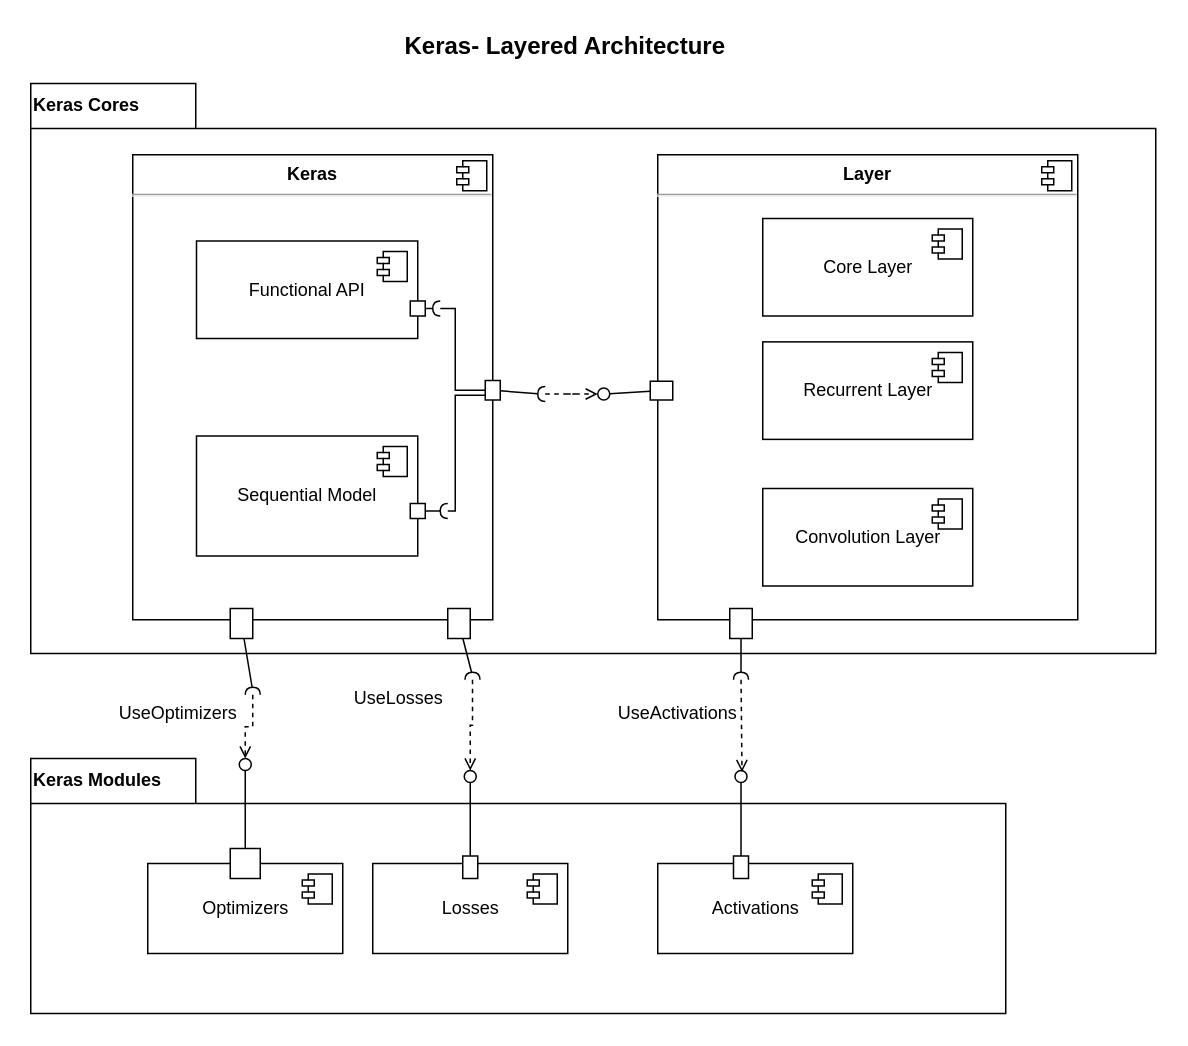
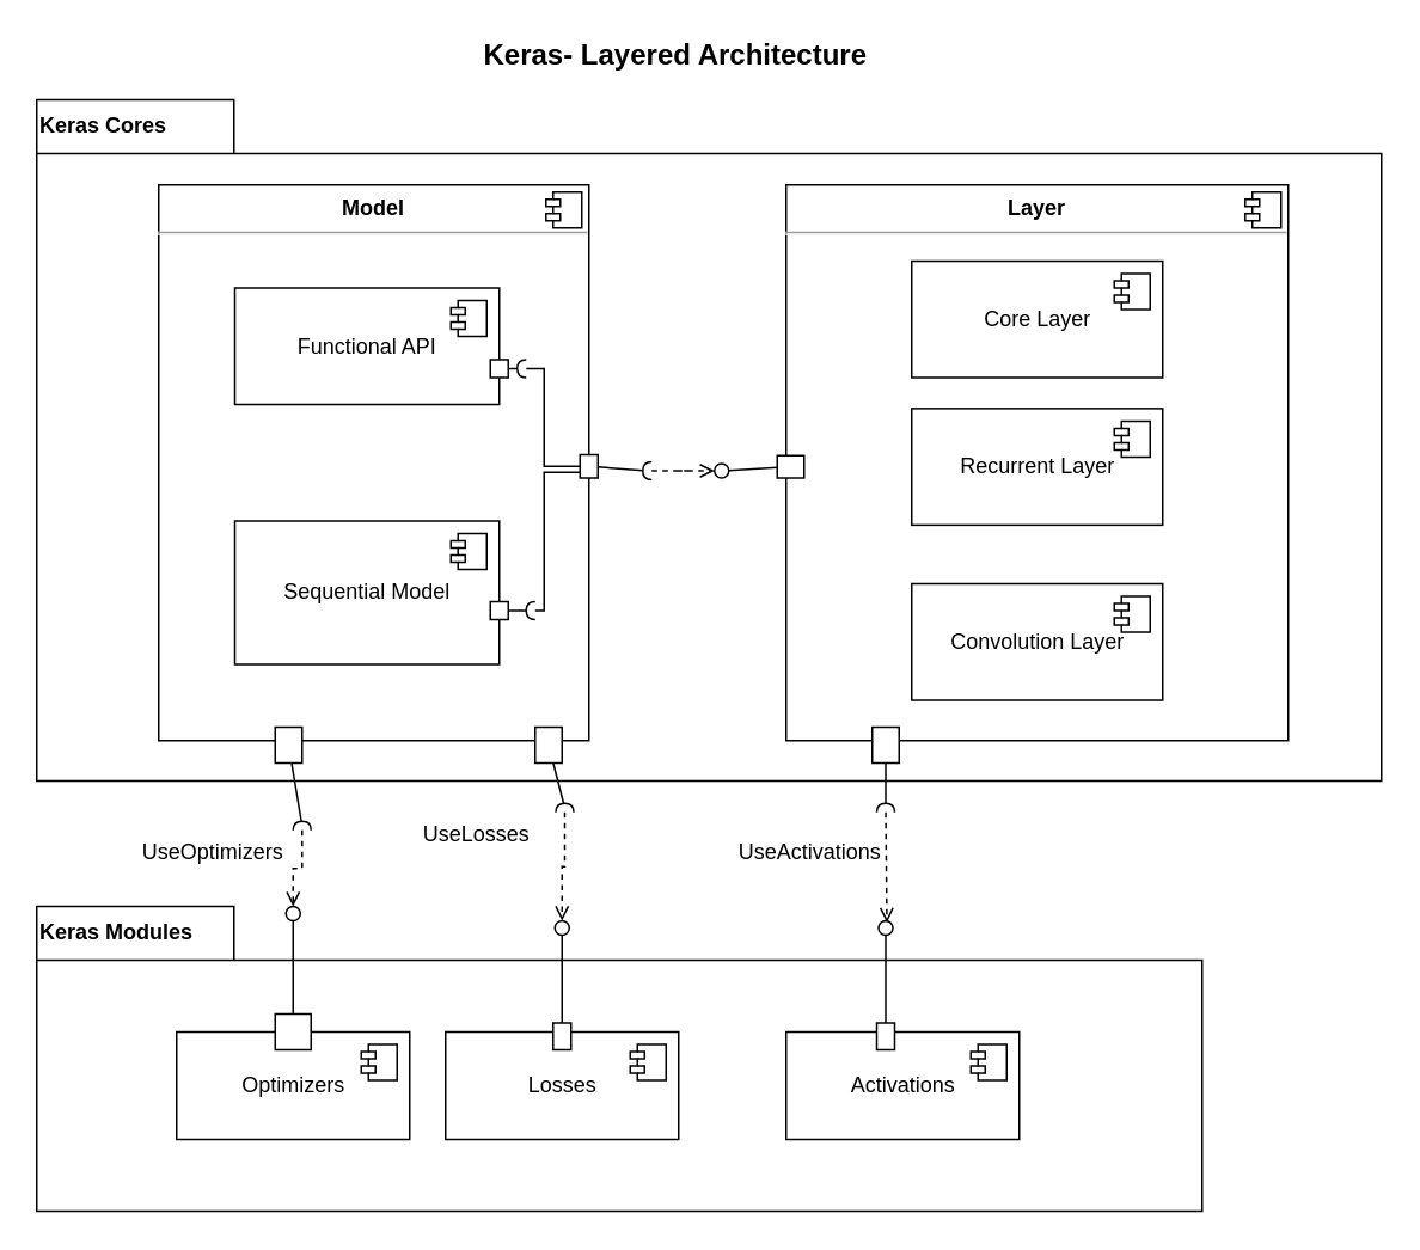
  <mxCell id="0" />
  <mxCell id="1" parent="0" />
  <mxCell id="2" value="Keras Modules" style="shape=folder;fontStyle=1;tabWidth=110;tabHeight=30;tabPosition=left;html=1;boundedLbl=1;labelInHeader=1;container=1;collapsible=0;recursiveResize=0;fillColor=default;align=left;" parent="1" vertex="1"><mxGeometry x="20" y="505" width="650" height="170" as="geometry" /></mxCell>
  <mxCell id="3" value="Keras Cores" style="shape=folder;fontStyle=1;tabWidth=110;tabHeight=30;tabPosition=left;html=1;boundedLbl=1;labelInHeader=1;container=1;collapsible=0;recursiveResize=0;fillColor=default;align=left;" parent="1" vertex="1"><mxGeometry x="20" y="55" width="750" height="380" as="geometry" /></mxCell>
  <mxCell id="4" value="&lt;p style=&quot;margin: 0px ; margin-top: 6px ; text-align: center&quot;&gt;&lt;b&gt;Layer&lt;/b&gt;&lt;/p&gt;&lt;hr&gt;&lt;p style=&quot;margin: 0px ; margin-left: 8px&quot;&gt;&lt;br&gt;&lt;br&gt;&lt;/p&gt;" style="align=left;overflow=fill;html=1;dropTarget=0;fillColor=default;" parent="1" vertex="1"><mxGeometry x="438" y="102.5" width="280" height="310" as="geometry" /></mxCell>
  <mxCell id="5" value="" style="shape=component;jettyWidth=8;jettyHeight=4;align=left;" parent="4" vertex="1"><mxGeometry x="1" width="20" height="20" relative="1" as="geometry"><mxPoint x="-24" y="4" as="offset" /></mxGeometry></mxCell>
- <mxCell id="6" value="&lt;p style=&quot;margin: 0px ; margin-top: 6px ; text-align: center&quot;&gt;&lt;b&gt;Keras&lt;/b&gt;&lt;/p&gt;&lt;hr&gt;&lt;p style=&quot;margin: 0px ; margin-left: 8px&quot;&gt;&lt;br&gt;&lt;br&gt;&lt;/p&gt;" style="align=left;overflow=fill;html=1;dropTarget=0;fillColor=default;" parent="1" vertex="1"><mxGeometry x="88" y="102.5" width="240" height="310" as="geometry" /></mxCell>
+ <mxCell id="6" value="&lt;p style=&quot;margin: 0px ; margin-top: 6px ; text-align: center&quot;&gt;&lt;b&gt;Model&lt;/b&gt;&lt;/p&gt;&lt;hr&gt;&lt;p style=&quot;margin: 0px ; margin-left: 8px&quot;&gt;&lt;br&gt;&lt;br&gt;&lt;/p&gt;" style="align=left;overflow=fill;html=1;dropTarget=0;fillColor=default;" parent="1" vertex="1"><mxGeometry x="88" y="102.5" width="240" height="310" as="geometry" /></mxCell>
  <mxCell id="7" value="" style="shape=component;jettyWidth=8;jettyHeight=4;align=left;" parent="6" vertex="1"><mxGeometry x="1" width="20" height="20" relative="1" as="geometry"><mxPoint x="-24" y="4" as="offset" /></mxGeometry></mxCell>
  <mxCell id="8" value="Sequential Model" style="html=1;dropTarget=0;" parent="1" vertex="1"><mxGeometry x="130.5" y="290" width="147.5" height="80" as="geometry" /></mxCell>
  <mxCell id="9" value="" style="shape=module;jettyWidth=8;jettyHeight=4;" parent="8" vertex="1"><mxGeometry x="1" width="20" height="20" relative="1" as="geometry"><mxPoint x="-27" y="7" as="offset" /></mxGeometry></mxCell>
  <mxCell id="10" value="Activations" style="html=1;dropTarget=0;" parent="1" vertex="1"><mxGeometry x="438" y="575" width="130" height="60" as="geometry" /></mxCell>
  <mxCell id="11" value="" style="shape=module;jettyWidth=8;jettyHeight=4;" parent="10" vertex="1"><mxGeometry x="1" width="20" height="20" relative="1" as="geometry"><mxPoint x="-27" y="7" as="offset" /></mxGeometry></mxCell>
  <mxCell id="12" value="Losses" style="html=1;dropTarget=0;" parent="1" vertex="1"><mxGeometry x="248" y="575" width="130" height="60" as="geometry" /></mxCell>
  <mxCell id="13" value="" style="shape=module;jettyWidth=8;jettyHeight=4;" parent="12" vertex="1"><mxGeometry x="1" width="20" height="20" relative="1" as="geometry"><mxPoint x="-27" y="7" as="offset" /></mxGeometry></mxCell>
  <mxCell id="14" value="Optimizers" style="html=1;dropTarget=0;" parent="1" vertex="1"><mxGeometry x="98" y="575" width="130" height="60" as="geometry" /></mxCell>
  <mxCell id="15" value="" style="shape=module;jettyWidth=8;jettyHeight=4;" parent="14" vertex="1"><mxGeometry x="1" width="20" height="20" relative="1" as="geometry"><mxPoint x="-27" y="7" as="offset" /></mxGeometry></mxCell>
  <mxCell id="16" value="Functional API" style="html=1;dropTarget=0;" parent="1" vertex="1"><mxGeometry x="130.5" y="160" width="147.5" height="65" as="geometry" /></mxCell>
  <mxCell id="17" value="" style="shape=module;jettyWidth=8;jettyHeight=4;" parent="16" vertex="1"><mxGeometry x="1" width="20" height="20" relative="1" as="geometry"><mxPoint x="-27" y="7" as="offset" /></mxGeometry></mxCell>
  <mxCell id="18" value="Core Layer" style="html=1;dropTarget=0;" parent="1" vertex="1"><mxGeometry x="508" y="145" width="140" height="65" as="geometry" /></mxCell>
  <mxCell id="19" value="" style="shape=module;jettyWidth=8;jettyHeight=4;" parent="18" vertex="1"><mxGeometry x="1" width="20" height="20" relative="1" as="geometry"><mxPoint x="-27" y="7" as="offset" /></mxGeometry></mxCell>
  <mxCell id="20" value="Recurrent Layer" style="html=1;dropTarget=0;" parent="1" vertex="1"><mxGeometry x="508" y="227.25" width="140" height="65" as="geometry" /></mxCell>
  <mxCell id="21" value="" style="shape=module;jettyWidth=8;jettyHeight=4;" parent="20" vertex="1"><mxGeometry x="1" width="20" height="20" relative="1" as="geometry"><mxPoint x="-27" y="7" as="offset" /></mxGeometry></mxCell>
  <mxCell id="22" value="Convolution Layer" style="html=1;dropTarget=0;" parent="1" vertex="1"><mxGeometry x="508" y="325" width="140" height="65" as="geometry" /></mxCell>
  <mxCell id="23" value="" style="shape=module;jettyWidth=8;jettyHeight=4;" parent="22" vertex="1"><mxGeometry x="1" width="20" height="20" relative="1" as="geometry"><mxPoint x="-27" y="7" as="offset" /></mxGeometry></mxCell>
  <mxCell id="24" value="" style="html=1;rounded=0;fillColor=default;align=left;" parent="1" vertex="1"><mxGeometry x="433" y="253.5" width="15" height="12.5" as="geometry" /></mxCell>
  <mxCell id="25" value="" style="endArrow=none;html=1;rounded=0;align=center;verticalAlign=top;endFill=0;labelBackgroundColor=none;endSize=2;" parent="1" source="24" target="26" edge="1"><mxGeometry relative="1" as="geometry" /></mxCell>
  <mxCell id="26" value="" style="ellipse;html=1;fontSize=11;align=center;fillColor=none;points=[];aspect=fixed;resizable=0;verticalAlign=bottom;labelPosition=center;verticalLabelPosition=top;flipH=1;" parent="1" vertex="1"><mxGeometry x="398" y="258" width="8" height="8" as="geometry" /></mxCell>
  <mxCell id="27" value="" style="html=1;rounded=0;fillColor=default;align=left;" parent="1" vertex="1"><mxGeometry x="323" y="253" width="10" height="13" as="geometry" /></mxCell>
  <mxCell id="28" value="" style="endArrow=none;html=1;rounded=0;align=center;verticalAlign=top;endFill=0;labelBackgroundColor=none;endSize=2;" parent="1" source="27" target="30" edge="1"><mxGeometry relative="1" as="geometry" /></mxCell>
  <mxCell id="29" style="edgeStyle=orthogonalEdgeStyle;rounded=0;orthogonalLoop=1;jettySize=auto;html=1;dashed=1;endArrow=open;endFill=0;" parent="1" source="30" target="26" edge="1"><mxGeometry relative="1" as="geometry" /></mxCell>
  <mxCell id="30" value="" style="shape=requiredInterface;html=1;fontSize=11;align=center;fillColor=none;points=[];aspect=fixed;resizable=0;verticalAlign=bottom;labelPosition=center;verticalLabelPosition=top;flipH=1;" parent="1" vertex="1"><mxGeometry x="358" y="257" width="5" height="10" as="geometry" /></mxCell>
  <mxCell id="31" value="" style="html=1;rounded=0;fillColor=default;align=left;" parent="1" vertex="1"><mxGeometry x="273" y="200" width="10" height="10" as="geometry" /></mxCell>
  <mxCell id="32" value="" style="endArrow=none;html=1;rounded=0;align=center;verticalAlign=top;endFill=0;labelBackgroundColor=none;endSize=2;" parent="1" source="31" target="34" edge="1"><mxGeometry relative="1" as="geometry" /></mxCell>
  <mxCell id="33" style="edgeStyle=orthogonalEdgeStyle;rounded=0;orthogonalLoop=1;jettySize=auto;html=1;entryX=0;entryY=0.5;entryDx=0;entryDy=0;endArrow=none;endFill=0;" parent="1" source="34" target="27" edge="1"><mxGeometry relative="1" as="geometry"><Array as="points"><mxPoint x="303" y="205" /><mxPoint x="303" y="260" /></Array></mxGeometry></mxCell>
  <mxCell id="34" value="" style="shape=requiredInterface;html=1;fontSize=11;align=center;fillColor=none;points=[];aspect=fixed;resizable=0;verticalAlign=bottom;labelPosition=center;verticalLabelPosition=top;flipH=1;" parent="1" vertex="1"><mxGeometry x="288" y="200" width="5" height="10" as="geometry" /></mxCell>
  <mxCell id="35" value="" style="html=1;rounded=0;fillColor=default;align=left;" parent="1" vertex="1"><mxGeometry x="273" y="335" width="10" height="10" as="geometry" /></mxCell>
  <mxCell id="36" value="" style="endArrow=none;html=1;rounded=0;align=center;verticalAlign=top;endFill=0;labelBackgroundColor=none;endSize=2;" parent="1" source="35" target="38" edge="1"><mxGeometry relative="1" as="geometry" /></mxCell>
  <mxCell id="37" style="edgeStyle=orthogonalEdgeStyle;rounded=0;orthogonalLoop=1;jettySize=auto;html=1;entryX=0;entryY=0.75;entryDx=0;entryDy=0;endArrow=none;endFill=0;" parent="1" source="38" target="27" edge="1"><mxGeometry relative="1" as="geometry"><Array as="points"><mxPoint x="303" y="340" /><mxPoint x="303" y="263" /></Array></mxGeometry></mxCell>
  <mxCell id="38" value="" style="shape=requiredInterface;html=1;fontSize=11;align=center;fillColor=none;points=[];aspect=fixed;resizable=0;verticalAlign=bottom;labelPosition=center;verticalLabelPosition=top;flipH=1;" parent="1" vertex="1"><mxGeometry x="293" y="335" width="5" height="10" as="geometry" /></mxCell>
  <mxCell id="39" value="" style="html=1;rounded=0;fillColor=default;align=left;" parent="1" vertex="1"><mxGeometry x="153" y="565" width="20" height="20" as="geometry" /></mxCell>
  <mxCell id="40" value="" style="endArrow=none;html=1;rounded=0;align=center;verticalAlign=top;endFill=0;labelBackgroundColor=none;endSize=2;" parent="1" source="39" target="41" edge="1"><mxGeometry relative="1" as="geometry" /></mxCell>
  <mxCell id="41" value="" style="ellipse;html=1;fontSize=11;align=center;fillColor=none;points=[];aspect=fixed;resizable=0;verticalAlign=bottom;labelPosition=center;verticalLabelPosition=top;flipH=1;" parent="1" vertex="1"><mxGeometry x="159" y="505" width="8" height="8" as="geometry" /></mxCell>
  <mxCell id="42" value="" style="html=1;rounded=0;fillColor=default;align=left;" parent="1" vertex="1"><mxGeometry x="153" y="405" width="15" height="20" as="geometry" /></mxCell>
  <mxCell id="43" value="" style="endArrow=none;html=1;rounded=0;align=center;verticalAlign=top;endFill=0;labelBackgroundColor=none;endSize=2;" parent="1" source="42" target="45" edge="1"><mxGeometry relative="1" as="geometry" /></mxCell>
  <mxCell id="44" style="edgeStyle=orthogonalEdgeStyle;rounded=0;orthogonalLoop=1;jettySize=auto;html=1;endArrow=open;endFill=0;dashed=1;" parent="1" source="45" target="41" edge="1"><mxGeometry relative="1" as="geometry" /></mxCell>
  <mxCell id="45" value="" style="shape=requiredInterface;html=1;fontSize=11;align=center;fillColor=none;points=[];aspect=fixed;resizable=0;verticalAlign=bottom;labelPosition=center;verticalLabelPosition=top;flipH=1;rotation=90;" parent="1" vertex="1"><mxGeometry x="165.5" y="455" width="5" height="10" as="geometry" /></mxCell>
  <mxCell id="46" value="UseOptimizers&lt;span style=&quot;color: rgba(0 , 0 , 0 , 0) ; font-family: monospace ; font-size: 0px&quot;&gt;%3CmxGraphModel%3E%3Croot%3E%3CmxCell%20id%3D%220%22%2F%3E%3CmxCell%20id%3D%221%22%20parent%3D%220%22%2F%3E%3CmxCell%20id%3D%222%22%20value%3D%22UseLayers%22%20style%3D%22text%3Bhtml%3D1%3Balign%3Dcenter%3BverticalAlign%3Dmiddle%3Bresizable%3D0%3Bpoints%3D%5B%5D%3Bautosize%3D1%3BstrokeColor%3Dnone%3BfillColor%3Dnone%3B%22%20vertex%3D%221%22%20parent%3D%221%22%3E%3CmxGeometry%20x%3D%22465%22%20y%3D%22262%22%20width%3D%2270%22%20height%3D%2220%22%20as%3D%22geometry%22%2F%3E%3C%2FmxCell%3E%3C%2Froot%3E%3C%2FmxGraphModel%3EOp&lt;/span&gt;" style="text;html=1;align=center;verticalAlign=middle;resizable=0;points=[];autosize=1;strokeColor=none;fillColor=none;" parent="1" vertex="1"><mxGeometry x="73" y="465" width="90" height="20" as="geometry" /></mxCell>
  <mxCell id="47" value="" style="html=1;rounded=0;fillColor=default;align=left;" parent="1" vertex="1"><mxGeometry x="308" y="570" width="10" height="15" as="geometry" /></mxCell>
  <mxCell id="48" value="" style="endArrow=none;html=1;rounded=0;align=center;verticalAlign=top;endFill=0;labelBackgroundColor=none;endSize=2;" parent="1" source="47" target="49" edge="1"><mxGeometry relative="1" as="geometry" /></mxCell>
  <mxCell id="49" value="" style="ellipse;html=1;fontSize=11;align=center;fillColor=none;points=[];aspect=fixed;resizable=0;verticalAlign=bottom;labelPosition=center;verticalLabelPosition=top;flipH=1;" parent="1" vertex="1"><mxGeometry x="309" y="513" width="8" height="8" as="geometry" /></mxCell>
  <mxCell id="50" value="" style="html=1;rounded=0;fillColor=default;align=left;" parent="1" vertex="1"><mxGeometry x="298" y="405" width="15" height="20" as="geometry" /></mxCell>
  <mxCell id="51" value="" style="endArrow=none;html=1;rounded=0;align=center;verticalAlign=top;endFill=0;labelBackgroundColor=none;endSize=2;" parent="1" source="50" target="53" edge="1"><mxGeometry relative="1" as="geometry" /></mxCell>
  <mxCell id="52" style="edgeStyle=orthogonalEdgeStyle;rounded=0;orthogonalLoop=1;jettySize=auto;html=1;endArrow=open;endFill=0;dashed=1;" parent="1" source="53" target="49" edge="1"><mxGeometry relative="1" as="geometry"><mxPoint x="309.5" y="495" as="targetPoint" /></mxGeometry></mxCell>
  <mxCell id="53" value="" style="shape=requiredInterface;html=1;fontSize=11;align=center;fillColor=none;points=[];aspect=fixed;resizable=0;verticalAlign=bottom;labelPosition=center;verticalLabelPosition=top;flipH=1;rotation=90;" parent="1" vertex="1"><mxGeometry x="312" y="445" width="5" height="10" as="geometry" /></mxCell>
  <mxCell id="54" value="UseLosses&lt;span style=&quot;color: rgba(0 , 0 , 0 , 0) ; font-family: monospace ; font-size: 0px&quot;&gt;%3CmxGraphModel%3E%3Croot%3E%3CmxCell%20id%3D%220%22%2F%3E%3CmxCell%20id%3D%221%22%20parent%3D%220%22%2F%3E%3CmxCell%20id%3D%222%22%20value%3D%22UseLayers%22%20style%3D%22text%3Bhtml%3D1%3Balign%3Dcenter%3BverticalAlign%3Dmiddle%3Bresizable%3D0%3Bpoints%3D%5B%5D%3Bautosize%3D1%3BstrokeColor%3Dnone%3BfillColor%3Dnone%3B%22%20vertex%3D%221%22%20parent%3D%221%22%3E%3CmxGeometry%20x%3D%22465%22%20y%3D%22262%22%20width%3D%2270%22%20height%3D%2220%22%20as%3D%22geometry%22%2F%3E%3C%2FmxCell%3E%3C%2Froot%3E%3C%2FmxGraphModel%3EOp&lt;/span&gt;" style="text;html=1;align=center;verticalAlign=middle;resizable=0;points=[];autosize=1;strokeColor=none;fillColor=none;" parent="1" vertex="1"><mxGeometry x="229.5" y="455" width="70" height="20" as="geometry" /></mxCell>
  <mxCell id="55" value="" style="html=1;rounded=0;fillColor=default;align=left;" parent="1" vertex="1"><mxGeometry x="486" y="405" width="15" height="20" as="geometry" /></mxCell>
  <mxCell id="56" value="" style="endArrow=none;html=1;rounded=0;align=center;verticalAlign=top;endFill=0;labelBackgroundColor=none;endSize=2;" parent="1" source="55" target="58" edge="1"><mxGeometry relative="1" as="geometry" /></mxCell>
  <mxCell id="57" style="edgeStyle=orthogonalEdgeStyle;rounded=0;orthogonalLoop=1;jettySize=auto;html=1;endArrow=open;endFill=0;dashed=1;entryX=0.417;entryY=0.125;entryDx=0;entryDy=0;entryPerimeter=0;" parent="1" source="58" target="62" edge="1"><mxGeometry relative="1" as="geometry"><mxPoint x="496" y="505" as="targetPoint" /><Array as="points"><mxPoint x="494" y="514" /></Array></mxGeometry></mxCell>
  <mxCell id="58" value="" style="shape=requiredInterface;html=1;fontSize=11;align=center;fillColor=none;points=[];aspect=fixed;resizable=0;verticalAlign=bottom;labelPosition=center;verticalLabelPosition=top;flipH=1;rotation=90;" parent="1" vertex="1"><mxGeometry x="491" y="445" width="5" height="10" as="geometry" /></mxCell>
  <mxCell id="59" value="UseActivations&lt;span style=&quot;color: rgba(0 , 0 , 0 , 0) ; font-family: monospace ; font-size: 0px&quot;&gt;%3CmxGraphModel%3E%3Croot%3E%3CmxCell%20id%3D%220%22%2F%3E%3CmxCell%20id%3D%221%22%20parent%3D%220%22%2F%3E%3CmxCell%20id%3D%222%22%20value%3D%22UseLayers%22%20style%3D%22text%3Bhtml%3D1%3Balign%3Dcenter%3BverticalAlign%3Dmiddle%3Bresizable%3D0%3Bpoints%3D%5B%5D%3Bautosize%3D1%3BstrokeColor%3Dnone%3BfillColor%3Dnone%3B%22%20vertex%3D%221%22%20parent%3D%221%22%3E%3CmxGeometry%20x%3D%22465%22%20y%3D%22262%22%20width%3D%2270%22%20height%3D%2220%22%20as%3D%22geometry%22%2F%3E%3C%2FmxCell%3E%3C%2Froot%3E%3C%2FmxGraphModel%3EOp&lt;/span&gt;" style="text;html=1;align=center;verticalAlign=middle;resizable=0;points=[];autosize=1;strokeColor=none;fillColor=none;" parent="1" vertex="1"><mxGeometry x="406" y="465" width="90" height="20" as="geometry" /></mxCell>
  <mxCell id="60" value="" style="html=1;rounded=0;fillColor=default;align=left;" parent="1" vertex="1"><mxGeometry x="488.5" y="570" width="10" height="15" as="geometry" /></mxCell>
  <mxCell id="61" value="" style="endArrow=none;html=1;rounded=0;align=center;verticalAlign=top;endFill=0;labelBackgroundColor=none;endSize=2;" parent="1" source="60" target="62" edge="1"><mxGeometry relative="1" as="geometry" /></mxCell>
  <mxCell id="62" value="" style="ellipse;html=1;fontSize=11;align=center;fillColor=none;points=[];aspect=fixed;resizable=0;verticalAlign=bottom;labelPosition=center;verticalLabelPosition=top;flipH=1;" parent="1" vertex="1"><mxGeometry x="489.5" y="513" width="8" height="8" as="geometry" /></mxCell>
  <mxCell id="63" value="&lt;b&gt;&lt;font style=&quot;font-size: 16px&quot;&gt;Keras- Layered Architecture&lt;/font&gt;&lt;/b&gt;" style="text;html=1;align=center;verticalAlign=middle;resizable=0;points=[];autosize=1;strokeColor=none;fillColor=none;" vertex="1" parent="1"><mxGeometry x="261" y="20" width="230" height="20" as="geometry" /></mxCell>
